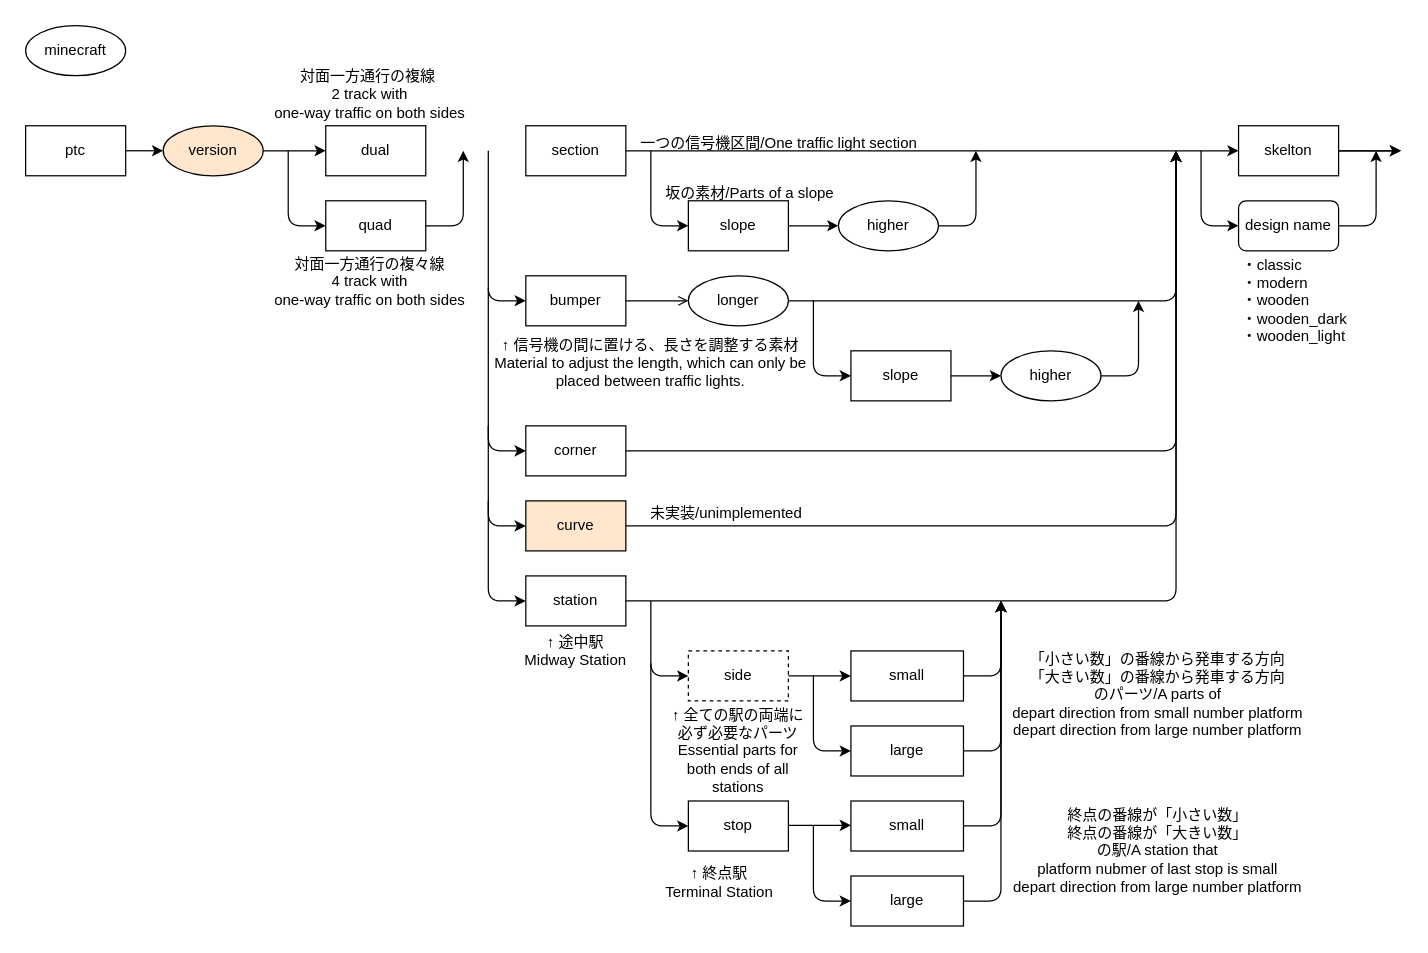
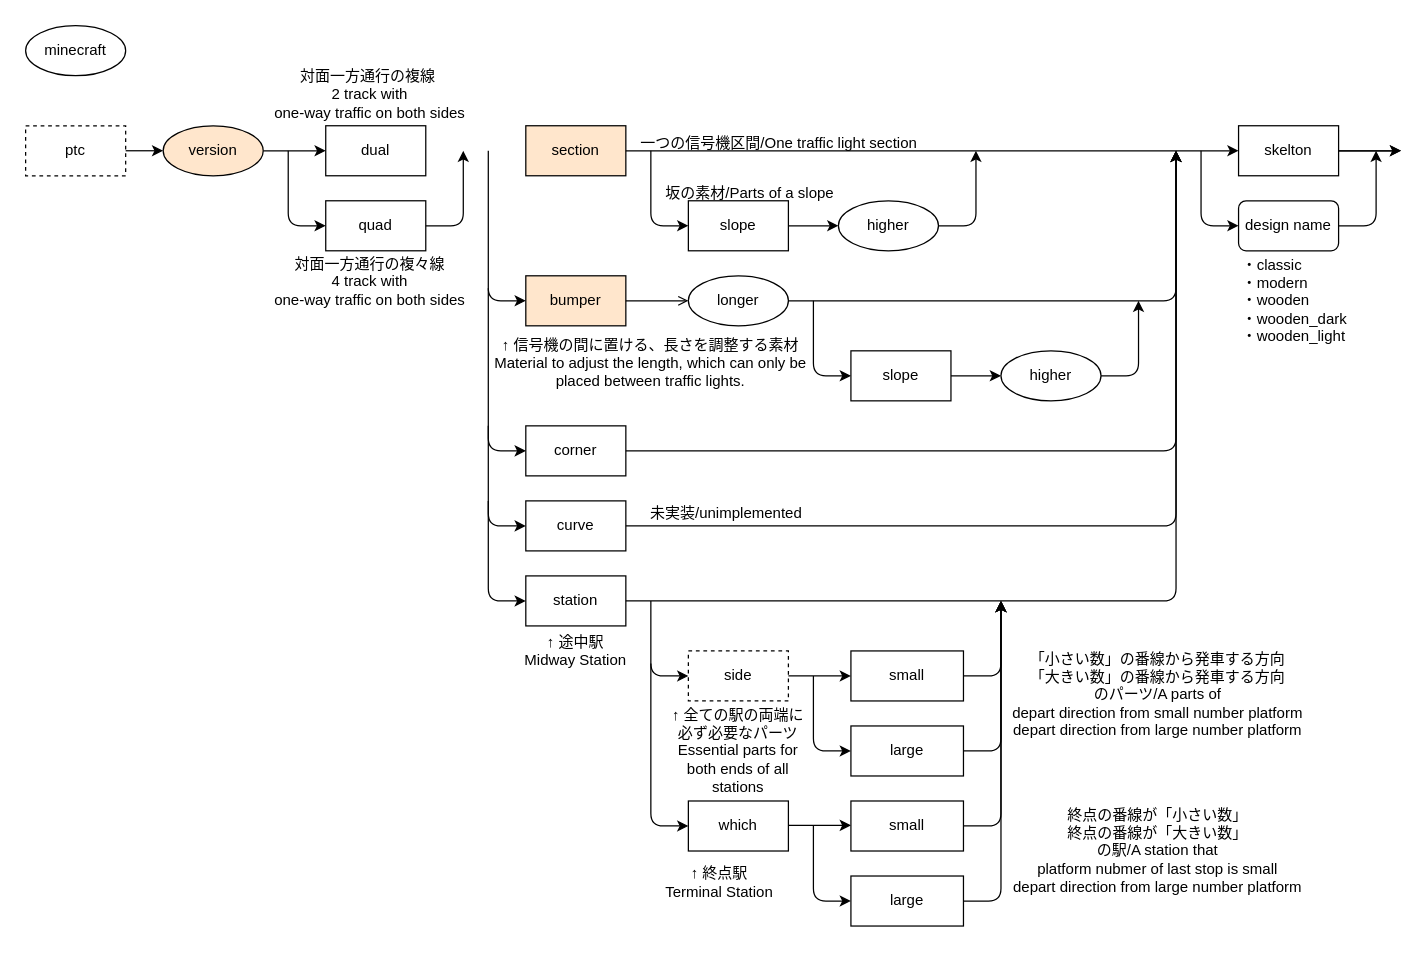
  <mxCell id="0" />
  <mxCell id="1" parent="0" />
- <mxCell id="2" value="ptc" style="rounded=0;whiteSpace=wrap;html=1;" parent="1" vertex="1"><mxGeometry x="20" y="100" width="80" height="40" as="geometry" /></mxCell>
+ <mxCell id="2" value="ptc" style="rounded=0;whiteSpace=wrap;html=1;dashed=1;" parent="1" vertex="1"><mxGeometry x="20" y="100" width="80" height="40" as="geometry" /></mxCell>
  <mxCell id="3" value="" style="edgeStyle=orthogonalEdgeStyle;rounded=0;orthogonalLoop=1;jettySize=auto;html=1;exitX=1;exitY=0.5;exitDx=0;exitDy=0;" parent="1" source="4" edge="1"><mxGeometry relative="1" as="geometry"><mxPoint x="220" y="120" as="sourcePoint" /><mxPoint x="260" y="120" as="targetPoint" /></mxGeometry></mxCell>
  <mxCell id="4" value="version" style="ellipse;whiteSpace=wrap;html=1;fillColor=#ffe6cc;" parent="1" vertex="1"><mxGeometry x="130" y="100" width="80" height="40" as="geometry" /></mxCell>
  <mxCell id="5" value="dual" style="rounded=0;whiteSpace=wrap;html=1;" parent="1" vertex="1"><mxGeometry x="260" y="100" width="80" height="40" as="geometry" /></mxCell>
  <mxCell id="6" value="quad" style="rounded=0;whiteSpace=wrap;html=1;" parent="1" vertex="1"><mxGeometry x="260" y="160" width="80" height="40" as="geometry" /></mxCell>
  <mxCell id="7" value="" style="endArrow=classic;html=1;exitX=1;exitY=0.5;exitDx=0;exitDy=0;" parent="1" source="2" edge="1"><mxGeometry width="50" height="50" relative="1" as="geometry"><mxPoint x="130" y="120" as="sourcePoint" /><mxPoint x="130" y="120" as="targetPoint" /></mxGeometry></mxCell>
  <mxCell id="8" value="" style="endArrow=classic;html=1;" parent="1" edge="1"><mxGeometry width="50" height="50" relative="1" as="geometry"><mxPoint x="230" y="120" as="sourcePoint" /><mxPoint x="260" y="180" as="targetPoint" /><Array as="points"><mxPoint x="230" y="180" /></Array></mxGeometry></mxCell>
- <mxCell id="9" value="section" style="rounded=0;whiteSpace=wrap;html=1;" parent="1" vertex="1"><mxGeometry x="420" y="100" width="80" height="40" as="geometry" /></mxCell>
- <mxCell id="10" value="bumper" style="rounded=0;whiteSpace=wrap;html=1;" parent="1" vertex="1"><mxGeometry x="420" y="220" width="80" height="40" as="geometry" /></mxCell>
+ <mxCell id="9" value="section" style="rounded=0;whiteSpace=wrap;html=1;fillColor=#ffe6cc;" parent="1" vertex="1"><mxGeometry x="420" y="100" width="80" height="40" as="geometry" /></mxCell>
+ <mxCell id="10" value="bumper" style="rounded=0;whiteSpace=wrap;html=1;fillColor=#ffe6cc;" parent="1" vertex="1"><mxGeometry x="420" y="220" width="80" height="40" as="geometry" /></mxCell>
  <mxCell id="11" value="corner" style="rounded=0;whiteSpace=wrap;html=1;" parent="1" vertex="1"><mxGeometry x="420" y="340" width="80" height="40" as="geometry" /></mxCell>
- <mxCell id="12" value="curve" style="rounded=0;whiteSpace=wrap;html=1;fillColor=#ffe6cc;" parent="1" vertex="1"><mxGeometry x="420" y="400" width="80" height="40" as="geometry" /></mxCell>
+ <mxCell id="12" value="curve" style="rounded=0;whiteSpace=wrap;html=1;" parent="1" vertex="1"><mxGeometry x="420" y="400" width="80" height="40" as="geometry" /></mxCell>
  <mxCell id="13" value="" style="endArrow=classic;html=1;exitX=1;exitY=0.5;exitDx=0;exitDy=0;" parent="1" source="6" edge="1"><mxGeometry width="50" height="50" relative="1" as="geometry"><mxPoint x="350" y="290" as="sourcePoint" /><mxPoint x="370" y="120" as="targetPoint" /><Array as="points"><mxPoint x="370" y="180" /></Array></mxGeometry></mxCell>
  <mxCell id="14" value="" style="endArrow=classic;html=1;entryX=0;entryY=0.5;entryDx=0;entryDy=0;" parent="1" target="10" edge="1"><mxGeometry width="50" height="50" relative="1" as="geometry"><mxPoint x="390" y="120" as="sourcePoint" /><mxPoint x="270" y="260" as="targetPoint" /><Array as="points"><mxPoint x="390" y="240" /></Array></mxGeometry></mxCell>
  <mxCell id="15" value="" style="endArrow=classic;html=1;" parent="1" edge="1"><mxGeometry width="50" height="50" relative="1" as="geometry"><mxPoint x="390" y="230" as="sourcePoint" /><mxPoint x="420" y="360" as="targetPoint" /><Array as="points"><mxPoint x="390" y="360" /></Array></mxGeometry></mxCell>
  <mxCell id="16" value="" style="endArrow=classic;html=1;entryX=0;entryY=0.5;entryDx=0;entryDy=0;" parent="1" target="12" edge="1"><mxGeometry width="50" height="50" relative="1" as="geometry"><mxPoint x="390" y="340" as="sourcePoint" /><mxPoint x="410" y="410" as="targetPoint" /><Array as="points"><mxPoint x="390" y="420" /></Array></mxGeometry></mxCell>
  <mxCell id="17" value="slope" style="rounded=0;whiteSpace=wrap;html=1;" parent="1" vertex="1"><mxGeometry x="550" y="160" width="80" height="40" as="geometry" /></mxCell>
  <mxCell id="18" value="slope" style="rounded=0;whiteSpace=wrap;html=1;" parent="1" vertex="1"><mxGeometry x="680" y="280" width="80" height="40" as="geometry" /></mxCell>
  <mxCell id="19" value="longer" style="ellipse;whiteSpace=wrap;html=1;" parent="1" vertex="1"><mxGeometry x="550" y="220" width="80" height="40" as="geometry" /></mxCell>
  <mxCell id="20" value="" style="endArrow=classic;html=1;exitX=1;exitY=0.5;exitDx=0;exitDy=0;" parent="1" edge="1"><mxGeometry width="50" height="50" relative="1" as="geometry"><mxPoint x="1070" y="120" as="sourcePoint" /><mxPoint x="1120" y="120" as="targetPoint" /></mxGeometry></mxCell>
  <mxCell id="21" value="" style="endArrow=classic;html=1;entryX=0;entryY=0.5;entryDx=0;entryDy=0;" parent="1" target="17" edge="1"><mxGeometry width="50" height="50" relative="1" as="geometry"><mxPoint x="520" y="120" as="sourcePoint" /><mxPoint x="400" y="260" as="targetPoint" /><Array as="points"><mxPoint x="520" y="180" /></Array></mxGeometry></mxCell>
  <mxCell id="22" value="" style="endArrow=classic;html=1;entryX=0;entryY=0.5;entryDx=0;entryDy=0;" parent="1" target="18" edge="1"><mxGeometry width="50" height="50" relative="1" as="geometry"><mxPoint x="650" y="240" as="sourcePoint" /><mxPoint x="670" y="300" as="targetPoint" /><Array as="points"><mxPoint x="650" y="300" /></Array></mxGeometry></mxCell>
  <mxCell id="23" value="" style="endArrow=open;html=1;exitX=1;exitY=0.5;exitDx=0;exitDy=0;entryX=0;entryY=0.5;entryDx=0;entryDy=0;" parent="1" source="10" target="19" edge="1"><mxGeometry width="50" height="50" relative="1" as="geometry"><mxPoint x="350" y="310" as="sourcePoint" /><mxPoint x="540" y="240" as="targetPoint" /></mxGeometry></mxCell>
  <mxCell id="24" value="" style="endArrow=classic;html=1;exitX=1;exitY=0.5;exitDx=0;exitDy=0;entryX=0;entryY=0.5;entryDx=0;entryDy=0;" parent="1" source="17" target="30" edge="1"><mxGeometry width="50" height="50" relative="1" as="geometry"><mxPoint x="650" y="170" as="sourcePoint" /><mxPoint x="660" y="120" as="targetPoint" /><Array as="points"><mxPoint x="660" y="180" /></Array></mxGeometry></mxCell>
  <mxCell id="25" value="" style="edgeStyle=elbowEdgeStyle;elbow=vertical;endArrow=classic;html=1;entryX=0;entryY=0.5;entryDx=0;entryDy=0;" parent="1" target="26" edge="1"><mxGeometry width="50" height="50" relative="1" as="geometry"><mxPoint x="390" y="400" as="sourcePoint" /><mxPoint x="430" y="470" as="targetPoint" /><Array as="points"><mxPoint x="390" y="480" /><mxPoint x="370" y="540" /></Array></mxGeometry></mxCell>
  <mxCell id="26" value="station" style="rounded=0;whiteSpace=wrap;html=1;" parent="1" vertex="1"><mxGeometry x="420" y="460" width="80" height="40" as="geometry" /></mxCell>
  <mxCell id="27" value="side" style="rounded=0;whiteSpace=wrap;html=1;dashed=1;" parent="1" vertex="1"><mxGeometry x="550" y="520" width="80" height="40" as="geometry" /></mxCell>
  <mxCell id="28" value="" style="endArrow=classic;html=1;entryX=0;entryY=0.5;entryDx=0;entryDy=0;" parent="1" target="27" edge="1"><mxGeometry width="50" height="50" relative="1" as="geometry"><mxPoint x="520" y="480" as="sourcePoint" /><mxPoint x="380" y="620" as="targetPoint" /><Array as="points"><mxPoint x="520" y="540" /></Array></mxGeometry></mxCell>
  <mxCell id="29" value="" style="edgeStyle=segmentEdgeStyle;endArrow=classic;html=1;exitX=1;exitY=0.5;exitDx=0;exitDy=0;" parent="1" source="26" edge="1"><mxGeometry width="50" height="50" relative="1" as="geometry"><mxPoint x="640" y="510" as="sourcePoint" /><mxPoint x="940" y="120" as="targetPoint" /><Array as="points"><mxPoint x="940" y="480" /><mxPoint x="940" y="120" /></Array></mxGeometry></mxCell>
  <mxCell id="30" value="higher" style="ellipse;whiteSpace=wrap;html=1;" parent="1" vertex="1"><mxGeometry x="670" y="160" width="80" height="40" as="geometry" /></mxCell>
  <mxCell id="31" value="" style="edgeStyle=segmentEdgeStyle;endArrow=classic;html=1;" parent="1" edge="1"><mxGeometry width="50" height="50" relative="1" as="geometry"><mxPoint x="750" y="180" as="sourcePoint" /><mxPoint x="780" y="120" as="targetPoint" /><Array as="points"><mxPoint x="780" y="180" /><mxPoint x="780" y="120" /></Array></mxGeometry></mxCell>
  <mxCell id="32" value="" style="endArrow=classic;html=1;exitX=1;exitY=0.5;exitDx=0;exitDy=0;entryX=0;entryY=0.5;entryDx=0;entryDy=0;" parent="1" target="33" edge="1"><mxGeometry width="50" height="50" relative="1" as="geometry"><mxPoint x="760" y="300" as="sourcePoint" /><mxPoint x="790" y="240" as="targetPoint" /><Array as="points"><mxPoint x="790" y="300" /></Array></mxGeometry></mxCell>
  <mxCell id="33" value="higher" style="ellipse;whiteSpace=wrap;html=1;" parent="1" vertex="1"><mxGeometry x="800" y="280" width="80" height="40" as="geometry" /></mxCell>
  <mxCell id="34" value="" style="edgeStyle=segmentEdgeStyle;endArrow=classic;html=1;" parent="1" edge="1"><mxGeometry width="50" height="50" relative="1" as="geometry"><mxPoint x="880" y="300" as="sourcePoint" /><mxPoint x="910" y="240" as="targetPoint" /><Array as="points"><mxPoint x="910" y="300" /></Array></mxGeometry></mxCell>
  <mxCell id="35" value="" style="edgeStyle=segmentEdgeStyle;endArrow=classic;html=1;exitX=1;exitY=0.5;exitDx=0;exitDy=0;" parent="1" source="19" edge="1"><mxGeometry width="50" height="50" relative="1" as="geometry"><mxPoint x="730" y="250" as="sourcePoint" /><mxPoint x="940" y="120" as="targetPoint" /><Array as="points"><mxPoint x="940" y="240" /></Array></mxGeometry></mxCell>
  <mxCell id="36" value="" style="edgeStyle=segmentEdgeStyle;endArrow=classic;html=1;exitX=1;exitY=0.5;exitDx=0;exitDy=0;" parent="1" source="11" edge="1"><mxGeometry width="50" height="50" relative="1" as="geometry"><mxPoint x="510" y="490" as="sourcePoint" /><mxPoint x="940" y="120" as="targetPoint" /><Array as="points"><mxPoint x="940" y="360" /><mxPoint x="940" y="120" /></Array></mxGeometry></mxCell>
  <mxCell id="37" value="" style="edgeStyle=segmentEdgeStyle;endArrow=classic;html=1;exitX=1;exitY=0.5;exitDx=0;exitDy=0;" parent="1" edge="1"><mxGeometry width="50" height="50" relative="1" as="geometry"><mxPoint x="500" y="420" as="sourcePoint" /><mxPoint x="940" y="120" as="targetPoint" /><Array as="points"><mxPoint x="940" y="420" /><mxPoint x="940" y="120" /></Array></mxGeometry></mxCell>
  <mxCell id="38" value="skelton" style="rounded=0;whiteSpace=wrap;html=1;" parent="1" vertex="1"><mxGeometry x="990" y="100" width="80" height="40" as="geometry" /></mxCell>
  <mxCell id="39" value="" style="endArrow=classic;html=1;entryX=0;entryY=0.5;entryDx=0;entryDy=0;" parent="1" edge="1"><mxGeometry width="50" height="50" relative="1" as="geometry"><mxPoint x="960" y="120" as="sourcePoint" /><mxPoint x="990" y="180" as="targetPoint" /><Array as="points"><mxPoint x="960" y="180" /></Array></mxGeometry></mxCell>
  <mxCell id="40" value="" style="edgeStyle=segmentEdgeStyle;endArrow=classic;html=1;" parent="1" edge="1"><mxGeometry width="50" height="50" relative="1" as="geometry"><mxPoint x="1070" y="180" as="sourcePoint" /><mxPoint x="1100" y="120" as="targetPoint" /><Array as="points"><mxPoint x="1100" y="180" /><mxPoint x="1100" y="120" /></Array></mxGeometry></mxCell>
  <mxCell id="41" style="edgeStyle=orthogonalEdgeStyle;rounded=0;orthogonalLoop=1;jettySize=auto;html=1;" parent="1" edge="1"><mxGeometry relative="1" as="geometry"><mxPoint x="1120" y="120" as="targetPoint" /><mxPoint x="1070" y="120" as="sourcePoint" /></mxGeometry></mxCell>
  <mxCell id="42" value="" style="endArrow=classic;html=1;exitX=1;exitY=0.5;exitDx=0;exitDy=0;" parent="1" source="9" edge="1"><mxGeometry width="50" height="50" relative="1" as="geometry"><mxPoint x="500" y="120" as="sourcePoint" /><mxPoint x="990" y="120" as="targetPoint" /></mxGeometry></mxCell>
  <mxCell id="43" value="design name" style="rounded=1;whiteSpace=wrap;html=1;" parent="1" vertex="1"><mxGeometry x="990" y="160" width="80" height="40" as="geometry" /></mxCell>
  <mxCell id="44" value="small" style="rounded=0;whiteSpace=wrap;html=1;" parent="1" vertex="1"><mxGeometry x="680" y="520" width="90" height="40" as="geometry" /></mxCell>
  <mxCell id="45" value="large" style="rounded=0;whiteSpace=wrap;html=1;" parent="1" vertex="1"><mxGeometry x="680" y="580" width="90" height="40" as="geometry" /></mxCell>
  <mxCell id="46" value="" style="endArrow=classic;html=1;" parent="1" edge="1"><mxGeometry width="50" height="50" relative="1" as="geometry"><mxPoint x="650" y="540" as="sourcePoint" /><mxPoint x="680" y="600" as="targetPoint" /><Array as="points"><mxPoint x="650" y="600" /></Array></mxGeometry></mxCell>
  <mxCell id="47" value="" style="endArrow=classic;html=1;exitX=1;exitY=0.5;exitDx=0;exitDy=0;" parent="1" source="27" edge="1"><mxGeometry width="50" height="50" relative="1" as="geometry"><mxPoint x="640" y="590" as="sourcePoint" /><mxPoint x="680" y="540" as="targetPoint" /></mxGeometry></mxCell>
  <mxCell id="48" value="" style="edgeStyle=elbowEdgeStyle;elbow=vertical;endArrow=classic;html=1;entryX=0;entryY=0.5;entryDx=0;entryDy=0;" parent="1" target="49" edge="1"><mxGeometry width="50" height="50" relative="1" as="geometry"><mxPoint x="520" y="530" as="sourcePoint" /><mxPoint x="550" y="680" as="targetPoint" /><Array as="points"><mxPoint x="530" y="660" /><mxPoint x="500" y="670" /></Array></mxGeometry></mxCell>
- <mxCell id="49" value="stop" style="rounded=0;whiteSpace=wrap;html=1;" parent="1" vertex="1"><mxGeometry x="550" y="640" width="80" height="40" as="geometry" /></mxCell>
+ <mxCell id="49" value="which" style="rounded=0;whiteSpace=wrap;html=1;" parent="1" vertex="1"><mxGeometry x="550" y="640" width="80" height="40" as="geometry" /></mxCell>
  <mxCell id="50" value="" style="endArrow=classic;html=1;exitX=1;exitY=0.5;exitDx=0;exitDy=0;" parent="1" edge="1"><mxGeometry width="50" height="50" relative="1" as="geometry"><mxPoint x="630" y="659.5" as="sourcePoint" /><mxPoint x="680" y="659.5" as="targetPoint" /></mxGeometry></mxCell>
  <mxCell id="51" value="" style="endArrow=classic;html=1;" parent="1" edge="1"><mxGeometry width="50" height="50" relative="1" as="geometry"><mxPoint x="650" y="660" as="sourcePoint" /><mxPoint x="680" y="720" as="targetPoint" /><Array as="points"><mxPoint x="650" y="720" /></Array></mxGeometry></mxCell>
  <mxCell id="52" value="&lt;div&gt;「&lt;span&gt;小さい数」の番線から発車する方向&lt;br&gt;「大きい数」の番線から発車する方向&lt;br&gt;のパーツ/A parts of&lt;/span&gt;&lt;/div&gt;&lt;div&gt;depart direction from small number platform&lt;/div&gt;&lt;div&gt;depart direction from large &lt;span&gt;number platform&lt;/span&gt;&lt;/div&gt;" style="text;html=1;align=center;verticalAlign=middle;resizable=0;points=[];autosize=1;" parent="1" vertex="1"><mxGeometry x="800" y="515" width="250" height="80" as="geometry" /></mxCell>
  <mxCell id="53" value="" style="edgeStyle=segmentEdgeStyle;endArrow=classic;html=1;" parent="1" edge="1"><mxGeometry width="50" height="50" relative="1" as="geometry"><mxPoint x="770" y="540" as="sourcePoint" /><mxPoint x="800" y="480" as="targetPoint" /><Array as="points"><mxPoint x="800" y="540" /><mxPoint x="800" y="480" /></Array></mxGeometry></mxCell>
  <mxCell id="54" value="" style="edgeStyle=segmentEdgeStyle;endArrow=classic;html=1;" parent="1" edge="1"><mxGeometry width="50" height="50" relative="1" as="geometry"><mxPoint x="770" y="600" as="sourcePoint" /><mxPoint x="800" y="480" as="targetPoint" /><Array as="points"><mxPoint x="800" y="600" /><mxPoint x="800" y="540" /></Array></mxGeometry></mxCell>
  <mxCell id="55" value="small" style="rounded=0;whiteSpace=wrap;html=1;" parent="1" vertex="1"><mxGeometry x="680" y="640" width="90" height="40" as="geometry" /></mxCell>
  <mxCell id="56" value="large" style="rounded=0;whiteSpace=wrap;html=1;" parent="1" vertex="1"><mxGeometry x="680" y="700" width="90" height="40" as="geometry" /></mxCell>
  <mxCell id="57" value="" style="edgeStyle=segmentEdgeStyle;endArrow=classic;html=1;" parent="1" edge="1"><mxGeometry width="50" height="50" relative="1" as="geometry"><mxPoint x="770" y="660" as="sourcePoint" /><mxPoint x="800" y="480" as="targetPoint" /><Array as="points"><mxPoint x="800" y="660" /><mxPoint x="800" y="600" /></Array></mxGeometry></mxCell>
  <mxCell id="58" value="" style="edgeStyle=segmentEdgeStyle;endArrow=classic;html=1;" parent="1" edge="1"><mxGeometry width="50" height="50" relative="1" as="geometry"><mxPoint x="770" y="720" as="sourcePoint" /><mxPoint x="800" y="480" as="targetPoint" /><Array as="points"><mxPoint x="800" y="720" /><mxPoint x="800" y="660" /></Array></mxGeometry></mxCell>
  <mxCell id="59" value="&lt;div&gt;終点の番線が「&lt;span&gt;小さい数」&lt;br&gt;終点の番線が「大きい数」&lt;br&gt;の駅&lt;/span&gt;&lt;span&gt;/A station that&lt;/span&gt;&lt;/div&gt;&lt;div&gt;platform nubmer of last stop is small&lt;/div&gt;&lt;div&gt;depart direction from large &lt;span&gt;number platform&lt;/span&gt;&lt;/div&gt;" style="text;html=1;align=center;verticalAlign=middle;resizable=0;points=[];autosize=1;" parent="1" vertex="1"><mxGeometry x="800" y="640" width="250" height="80" as="geometry" /></mxCell>
  <mxCell id="60" value="↑ 全ての駅の両端に&lt;br&gt;必ず必要なパーツ&lt;br&gt;Essential parts for both ends of all stations" style="text;html=1;strokeColor=none;fillColor=none;align=center;verticalAlign=middle;whiteSpace=wrap;rounded=0;" parent="1" vertex="1"><mxGeometry x="530" y="560" width="120" height="80" as="geometry" /></mxCell>
  <mxCell id="61" value="↑ 終点駅&lt;br&gt;Terminal Station" style="text;html=1;strokeColor=none;fillColor=none;align=center;verticalAlign=middle;whiteSpace=wrap;rounded=0;" parent="1" vertex="1"><mxGeometry x="525" y="695" width="100" height="20" as="geometry" /></mxCell>
  <mxCell id="62" value="↑ 途中駅&lt;br&gt;Midway Station" style="text;html=1;strokeColor=none;fillColor=none;align=center;verticalAlign=middle;whiteSpace=wrap;rounded=0;" parent="1" vertex="1"><mxGeometry x="410" y="490" width="100" height="60" as="geometry" /></mxCell>
  <mxCell id="63" value="&lt;div style=&quot;text-align: left&quot;&gt;&lt;span&gt;・classic&lt;/span&gt;&lt;/div&gt;&lt;div style=&quot;text-align: left&quot;&gt;&lt;span&gt;・modern&lt;/span&gt;&lt;/div&gt;&lt;div style=&quot;text-align: left&quot;&gt;・wooden&lt;/div&gt;&lt;div style=&quot;text-align: left&quot;&gt;・&lt;span&gt;wooden_dark&lt;/span&gt;&lt;/div&gt;&lt;div style=&quot;text-align: left&quot;&gt;・wooden_light&lt;/div&gt;" style="text;html=1;strokeColor=none;fillColor=none;align=center;verticalAlign=middle;whiteSpace=wrap;rounded=0;" parent="1" vertex="1"><mxGeometry x="980" y="190" width="110" height="100" as="geometry" /></mxCell>
  <mxCell id="64" value="未実装/unimplemented　" style="text;html=1;align=center;verticalAlign=middle;resizable=0;points=[];autosize=1;" vertex="1" parent="1"><mxGeometry x="505" y="400" width="150" height="20" as="geometry" /></mxCell>
  <mxCell id="65" value="&lt;div style=&quot;text-align: center&quot;&gt;&lt;font face=&quot;helvetica&quot;&gt;一つの信号機&lt;/font&gt;&lt;span style=&quot;font-family: &amp;#34;helvetica&amp;#34;&quot;&gt;区間/&lt;/span&gt;&lt;span style=&quot;font-family: &amp;#34;helvetica&amp;#34;&quot;&gt;One traffic light section&lt;/span&gt;&lt;/div&gt;" style="text;whiteSpace=wrap;html=1;" vertex="1" parent="1"><mxGeometry x="510" y="100" width="330" height="30" as="geometry" /></mxCell>
  <mxCell id="66" value="↑ 信号機の間に置ける、長さを調整する素材&lt;br&gt;Material to adjust the length, which can only be placed between traffic lights." style="text;html=1;strokeColor=none;fillColor=none;align=center;verticalAlign=middle;whiteSpace=wrap;rounded=0;" vertex="1" parent="1"><mxGeometry x="390" y="260" width="260" height="60" as="geometry" /></mxCell>
  <mxCell id="67" value="&lt;div style=&quot;text-align: center&quot;&gt;&lt;font face=&quot;helvetica&quot;&gt;坂の素材/&lt;/font&gt;&lt;span style=&quot;font-family: &amp;#34;helvetica&amp;#34;&quot;&gt;Parts of a slope&lt;/span&gt;&lt;/div&gt;" style="text;whiteSpace=wrap;html=1;" vertex="1" parent="1"><mxGeometry x="530" y="140" width="330" height="30" as="geometry" /></mxCell>
  <mxCell id="68" value="対面一方通行の複線&amp;nbsp;&lt;br&gt;2 track with&lt;br&gt;one-way traffic on both sides" style="text;html=1;align=center;verticalAlign=middle;resizable=0;points=[];autosize=1;" vertex="1" parent="1"><mxGeometry x="210" y="50" width="170" height="50" as="geometry" /></mxCell>
  <mxCell id="69" value="対面一方通行の複々線&lt;br&gt;4 track&amp;nbsp;with&lt;br&gt;one-way traffic on both sides" style="text;html=1;align=center;verticalAlign=middle;resizable=0;points=[];autosize=1;" vertex="1" parent="1"><mxGeometry x="210" y="200" width="170" height="50" as="geometry" /></mxCell>
  <mxCell id="70" value="minecraft" style="ellipse;whiteSpace=wrap;html=1;" vertex="1" parent="1"><mxGeometry x="20" y="20" width="80" height="40" as="geometry" /></mxCell>
